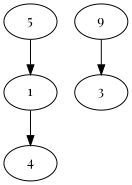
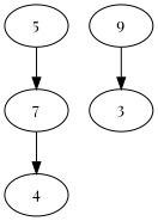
  digraph {
    fontname="Playfair Display"
    node [fontname="Playfair Display"]
    edge [fontname="Playfair Display"]
-   1 [alpha=47.65]
+   1 [alpha=47.65 label=7]
    4 [alpha=21.71]
    5 [alpha=23.05]
    n4 [alpha=34.46 label=9]
    3 [alpha=26.19]
    1 -> 4
    5 -> 1
    n4 -> 3
  }
